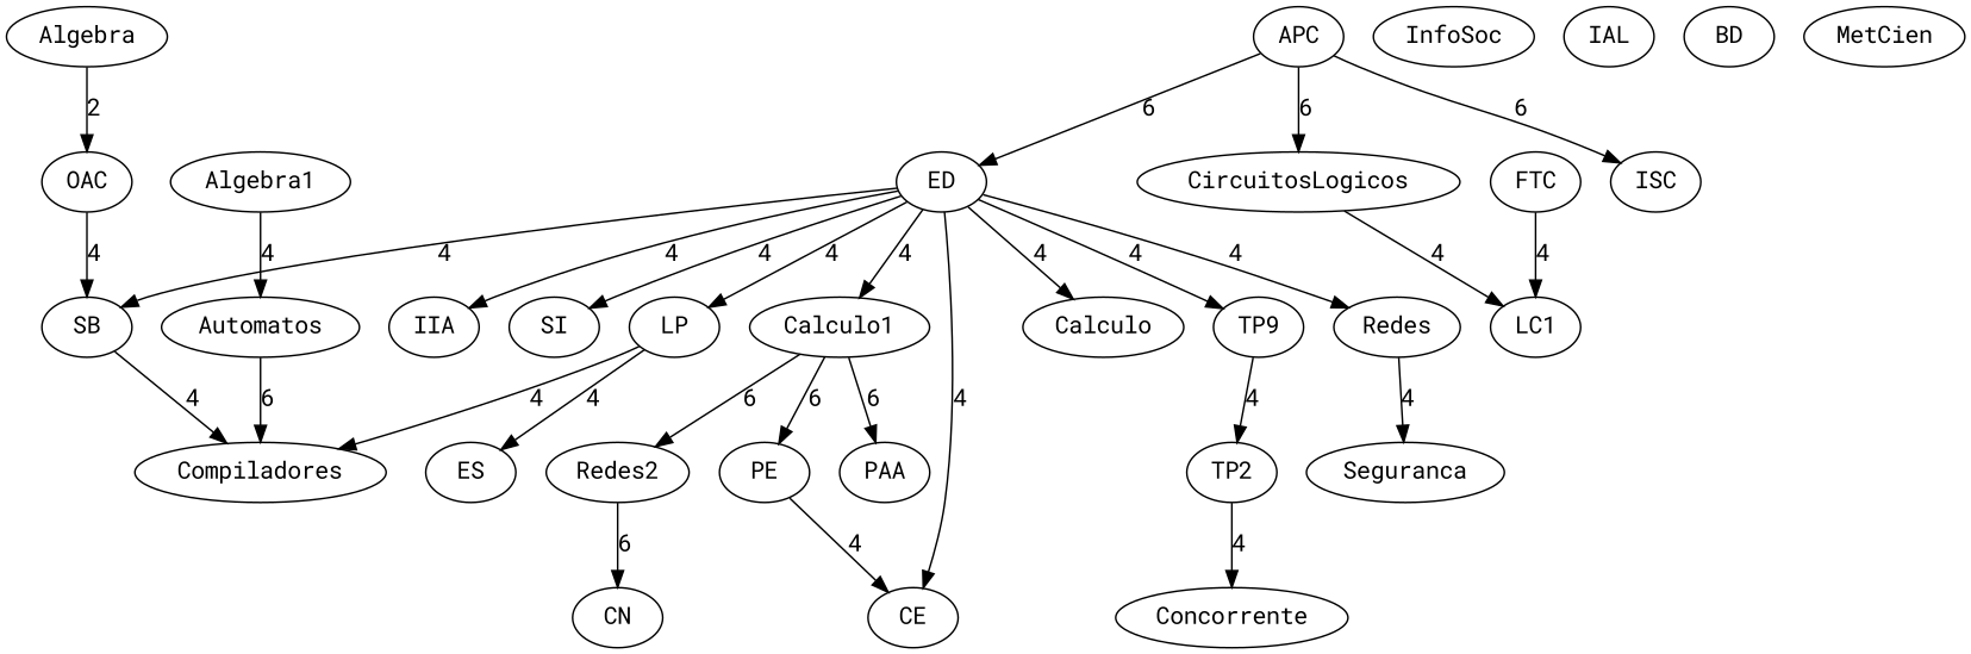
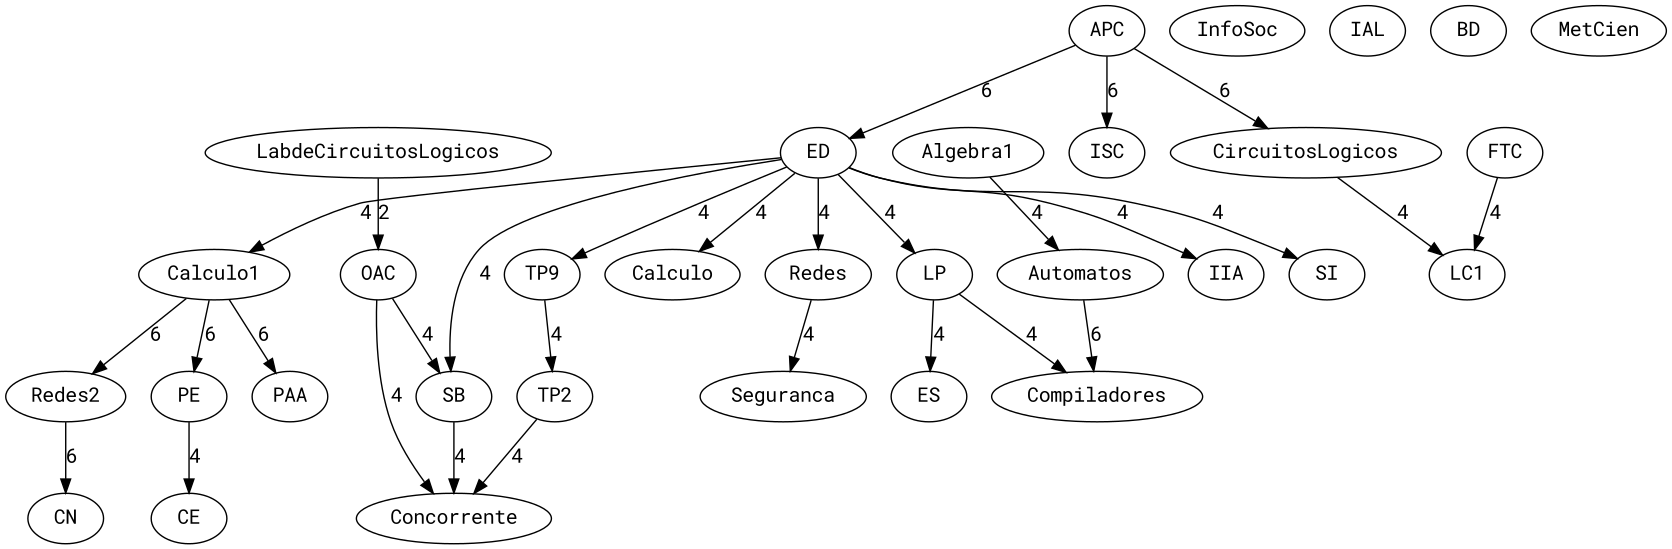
  digraph {
    fontname="Roboto Mono"
    node [fontname="Roboto Mono"]
    edge [fontname="Roboto Mono"]
    n1 [label=Redes2]
    Calculo1
    PE
    PAA
    CN
    CE
    APC
    ISC
    CircuitosLogicos
    ED
    LC1
-   LabdeCircuitosLogicos [label=Algebra]
+   LabdeCircuitosLogicos
    OAC
    n14 [label=TP9]
    n15 [label=Calculo]
    Redes
    LP
    IIA
    SB
    SI
    InfoSoc
    FTC
    Concorrente
    IAL
    TP2
    Seguranca
    ES
    Compiladores
    Algebra1
    Automatos
    BD
    MetCien
    n1 -> CN [label=6]
    Calculo1 -> n1 [label=6]
    Calculo1 -> PE [label=6]
    Calculo1 -> PAA [label=6]
    PE -> CE [label=4]
    APC -> ISC [label=6]
    APC -> CircuitosLogicos [label=6]
    APC -> ED [label=6]
    CircuitosLogicos -> LC1 [label=4]
    ED -> Calculo1 [label=4]
-   ED -> CE [label=4]
    ED -> n14 [label=4]
    ED -> n15 [label=4]
    ED -> Redes [label=4]
    ED -> LP [label=4]
    ED -> IIA [label=4]
    ED -> SB [label=4]
    ED -> SI [label=4]
    LabdeCircuitosLogicos -> OAC [label=2]
    OAC -> SB [label=4]
+   OAC -> Concorrente [label=4]
    n14 -> TP2 [label=4]
    Redes -> Seguranca [label=4]
    LP -> ES [label=4]
    LP -> Compiladores [label=4]
-   SB -> Compiladores [label=4]
+   SB -> Concorrente [label=4]
    FTC -> LC1 [label=4]
    TP2 -> Concorrente [label=4]
    Algebra1 -> Automatos [label=4]
    Automatos -> Compiladores [label=6]
  }
